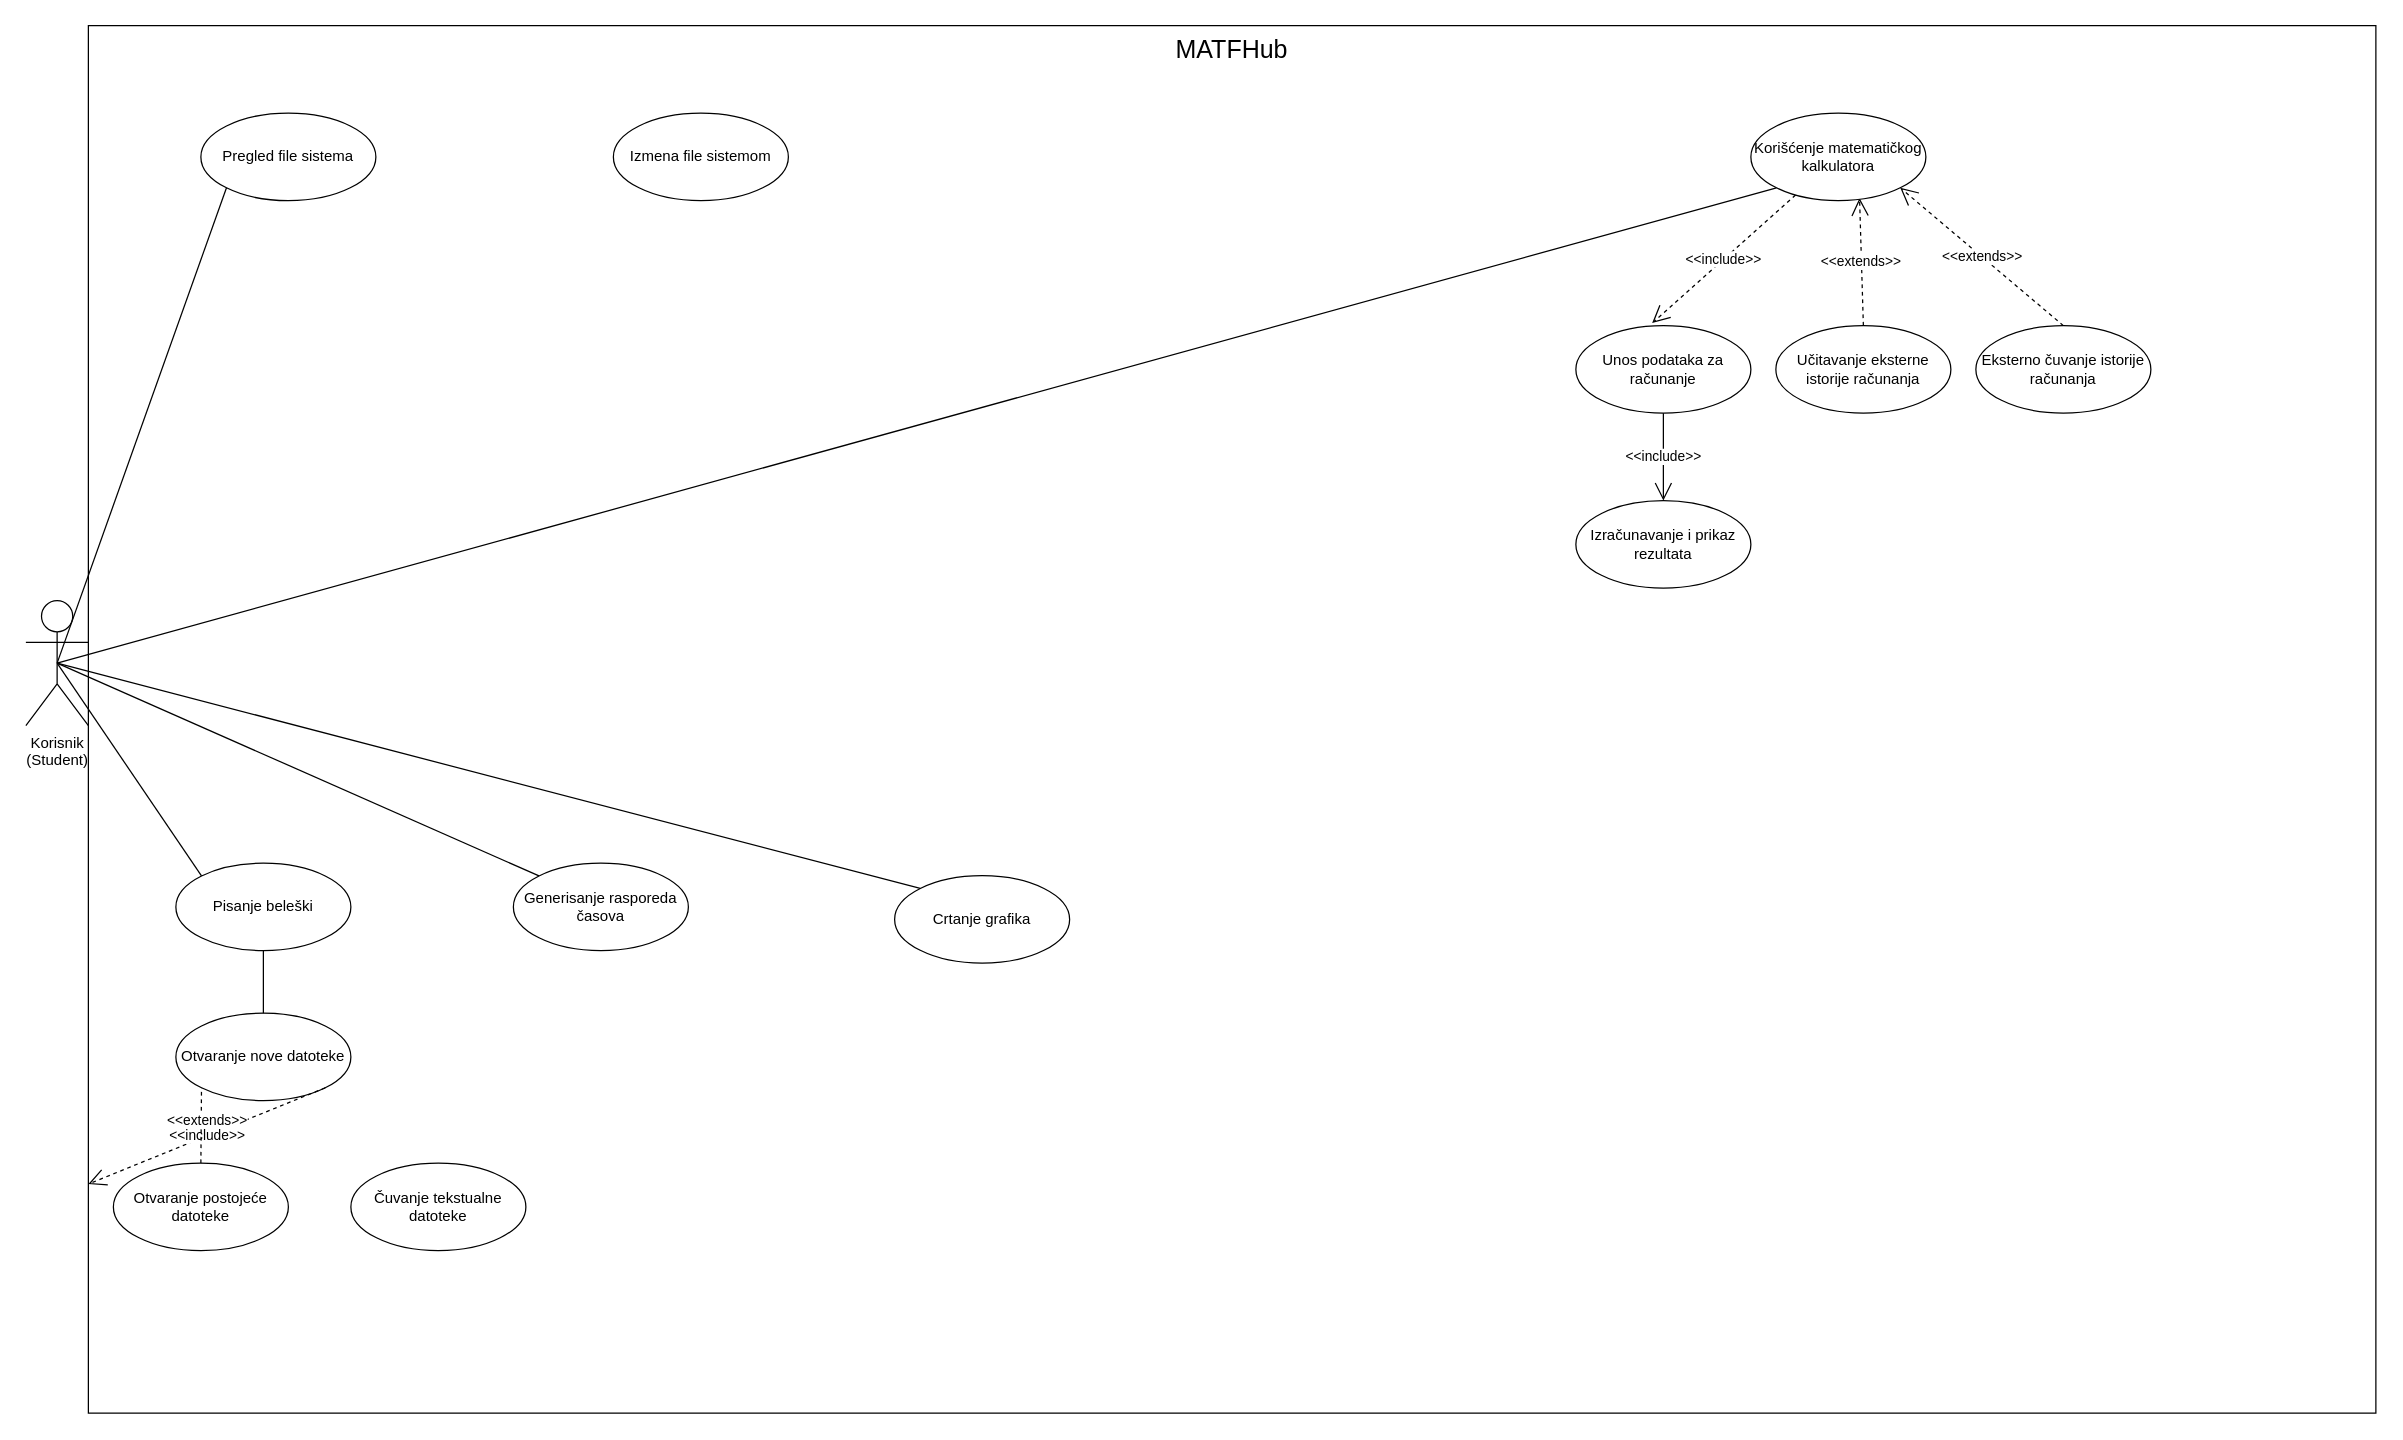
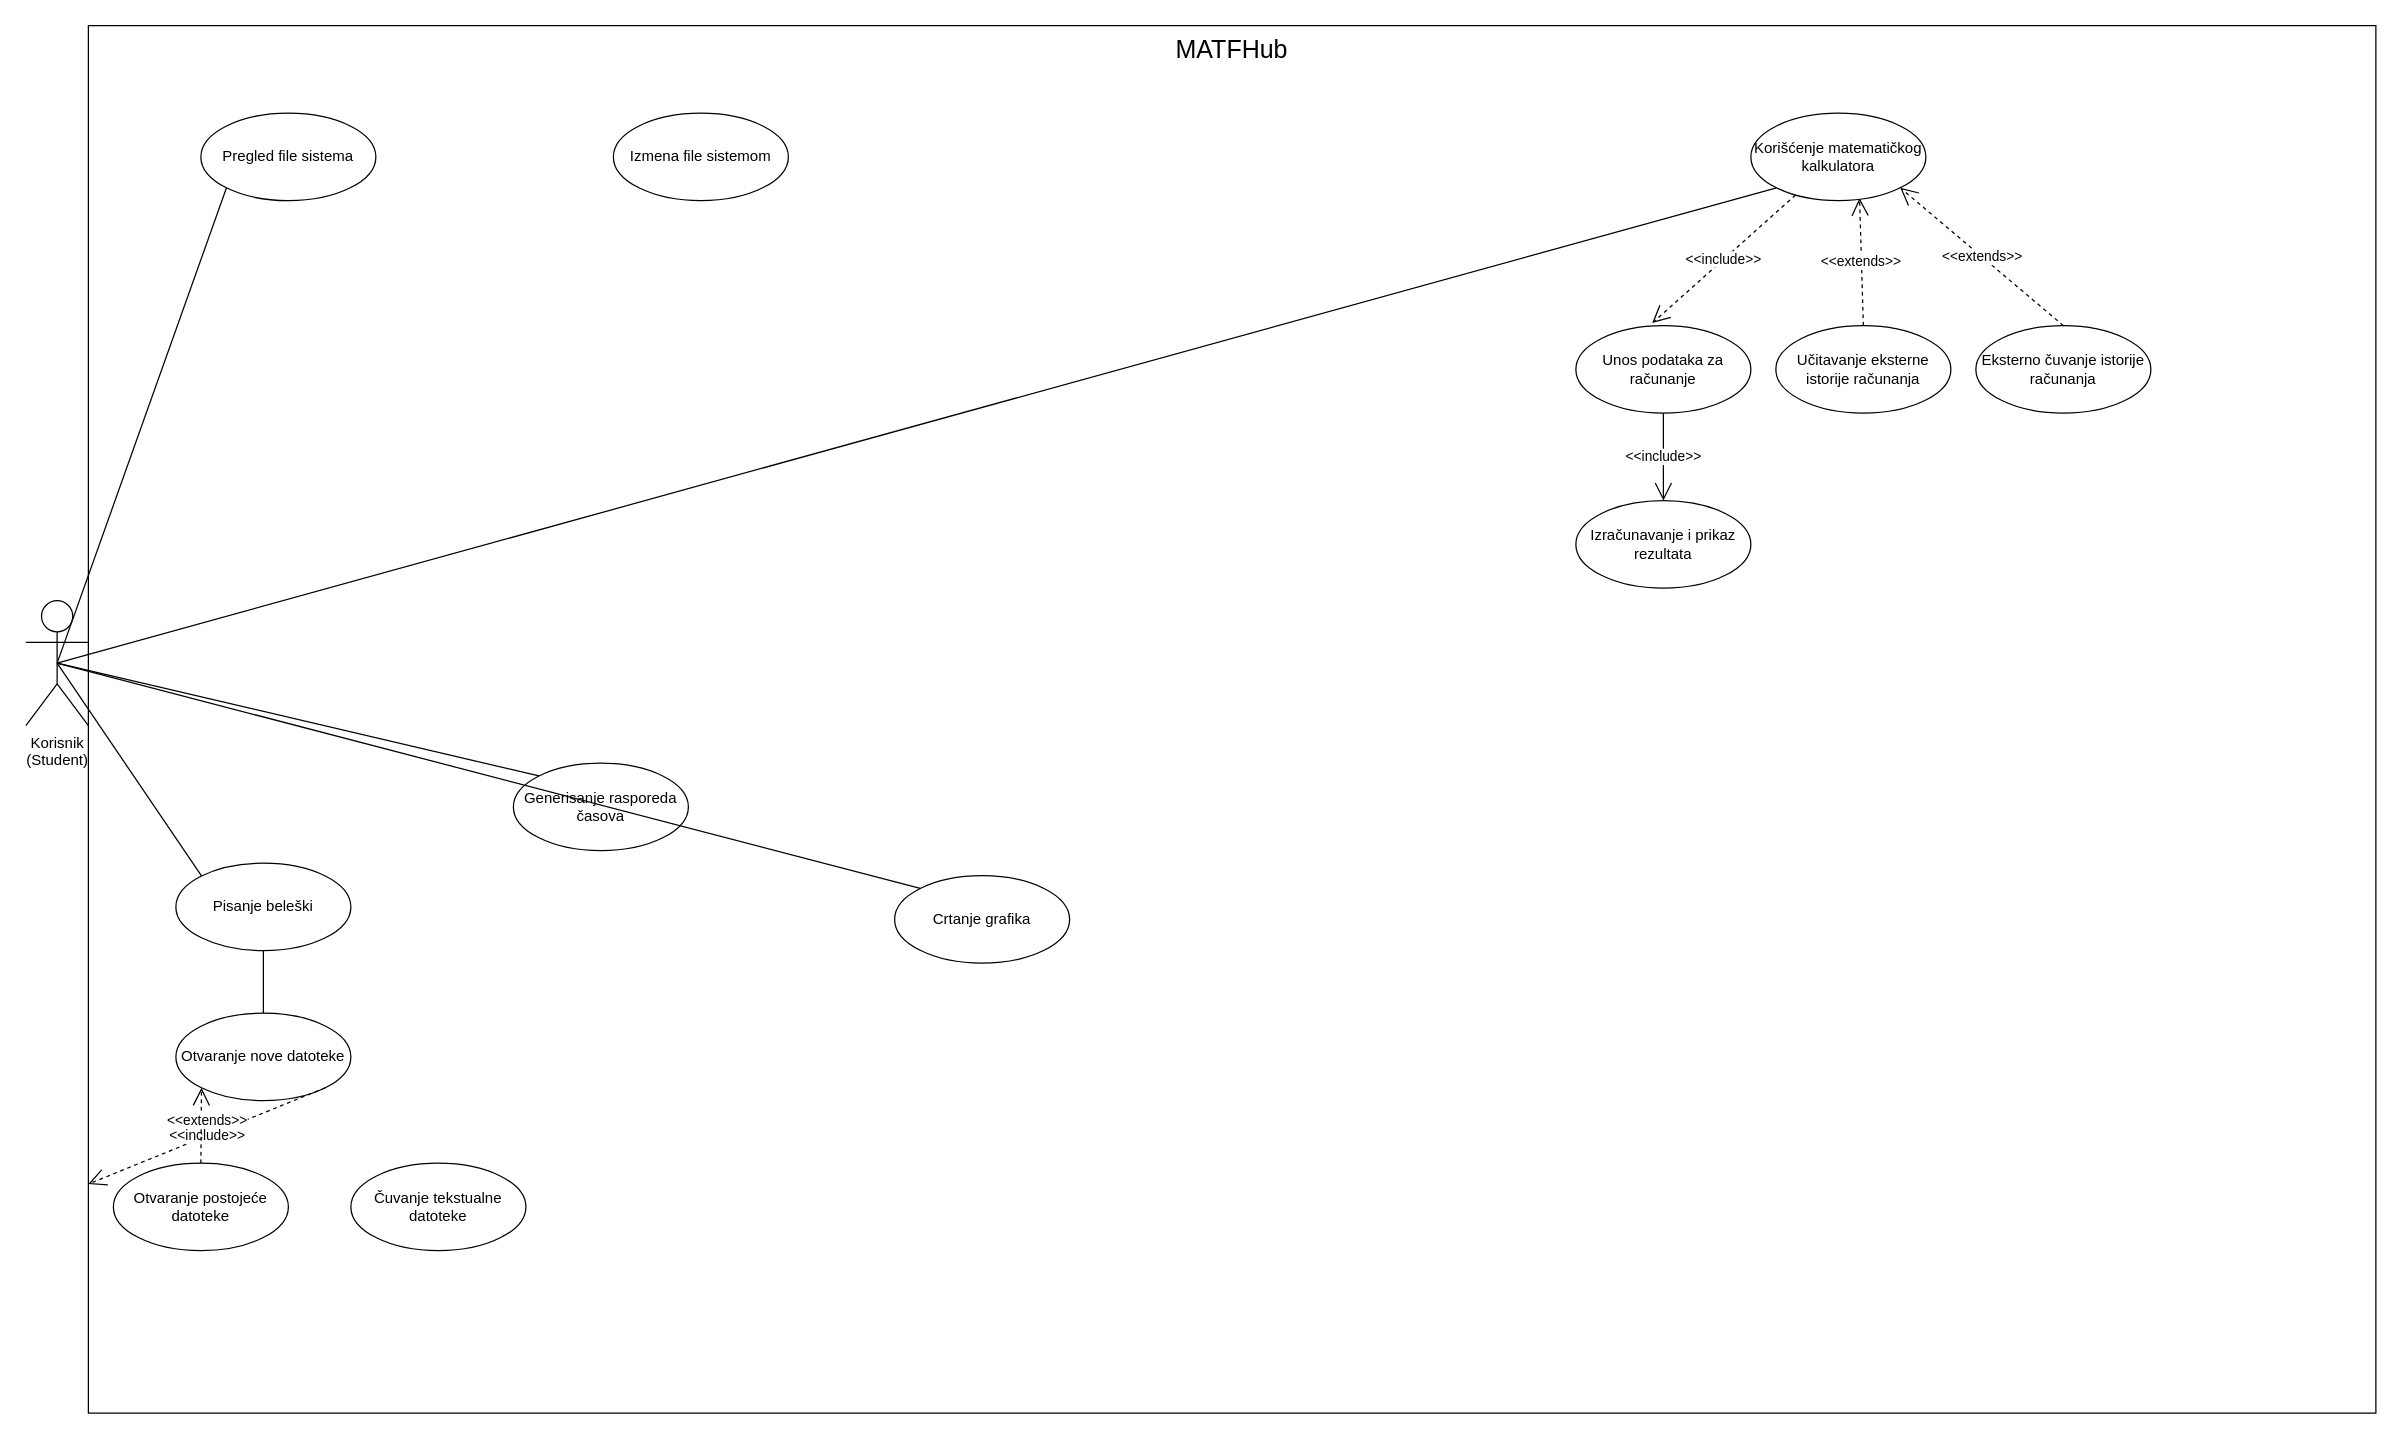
  <mxCell id="0" />
  <mxCell id="1" parent="0" />
  <mxCell id="2" value="&lt;font style=&quot;font-size: 20px;&quot;&gt;MATFHub&lt;/font&gt;" style="rounded=0;whiteSpace=wrap;html=1;horizontal=1;verticalAlign=top;" vertex="1" parent="1"><mxGeometry x="70" y="20" width="1830" height="1110" as="geometry" /></mxCell>
  <mxCell id="3" value="Korisnik&lt;br&gt;(Student)" style="shape=umlActor;verticalLabelPosition=bottom;verticalAlign=top;html=1;outlineConnect=0;" vertex="1" parent="1"><mxGeometry x="20" y="480" width="50" height="100" as="geometry" /></mxCell>
  <mxCell id="4" value="" style="endArrow=none;html=1;rounded=0;entryX=0;entryY=1;entryDx=0;entryDy=0;exitX=0.5;exitY=0.5;exitDx=0;exitDy=0;exitPerimeter=0;" edge="1" parent="1" source="3" target="18"><mxGeometry width="50" height="50" relative="1" as="geometry"><mxPoint x="140" y="498.69" as="sourcePoint" /><mxPoint x="207.574" y="248.284" as="targetPoint" /><Array as="points" /></mxGeometry></mxCell>
  <mxCell id="5" value="Eksterno čuvanje istorije računanja" style="ellipse;whiteSpace=wrap;html=1;" vertex="1" parent="1"><mxGeometry x="1580" y="260" width="140" height="70" as="geometry" /></mxCell>
  <mxCell id="6" value="&amp;lt;&amp;lt;extends&amp;gt;&amp;gt;" style="endArrow=open;endSize=12;dashed=1;html=1;rounded=0;entryX=1;entryY=1;entryDx=0;entryDy=0;exitX=0.5;exitY=0;exitDx=0;exitDy=0;" edge="1" parent="1" source="5" target="22"><mxGeometry width="160" relative="1" as="geometry"><mxPoint x="1300" y="650" as="sourcePoint" /><mxPoint x="1460" y="220" as="targetPoint" /><Array as="points" /></mxGeometry></mxCell>
  <mxCell id="7" value="&amp;lt;&amp;lt;extends&amp;gt;&amp;gt;" style="endArrow=open;endSize=12;dashed=1;html=1;rounded=0;entryX=0.621;entryY=0.971;entryDx=0;entryDy=0;entryPerimeter=0;exitX=0.5;exitY=0;exitDx=0;exitDy=0;" edge="1" parent="1" target="22" source="8"><mxGeometry width="160" relative="1" as="geometry"><mxPoint x="1482" y="380" as="sourcePoint" /><mxPoint x="1442.426" y="248.284" as="targetPoint" /><Array as="points" /></mxGeometry></mxCell>
  <mxCell id="8" value="Učitavanje eksterne istorije računanja" style="ellipse;whiteSpace=wrap;html=1;" vertex="1" parent="1"><mxGeometry x="1420" y="260" width="140" height="70" as="geometry" /></mxCell>
  <mxCell id="9" value="Izračunavanje i prikaz rezultata" style="ellipse;whiteSpace=wrap;html=1;" vertex="1" parent="1"><mxGeometry x="1260" y="400" width="140" height="70" as="geometry" /></mxCell>
  <mxCell id="10" value="Unos podataka za računanje" style="ellipse;whiteSpace=wrap;html=1;" vertex="1" parent="1"><mxGeometry x="1260" y="260" width="140" height="70" as="geometry" /></mxCell>
  <mxCell id="11" value="&amp;lt;&amp;lt;include&amp;gt;&amp;gt;" style="endArrow=open;endSize=12;dashed=0;html=1;rounded=0;exitX=0.5;exitY=1;exitDx=0;exitDy=0;entryX=0.5;entryY=0;entryDx=0;entryDy=0;" edge="1" parent="1" source="10" target="9"><mxGeometry width="160" relative="1" as="geometry"><mxPoint x="1358.04" y="460" as="sourcePoint" /><mxPoint x="1420.146" y="600.797" as="targetPoint" /></mxGeometry></mxCell>
  <mxCell id="12" value="&amp;lt;&amp;lt;include&amp;gt;&amp;gt;" style="endArrow=open;endSize=12;dashed=1;html=1;rounded=0;entryX=0.436;entryY=-0.029;entryDx=0;entryDy=0;entryPerimeter=0;" edge="1" parent="1" source="22" target="10"><mxGeometry width="160" relative="1" as="geometry"><mxPoint x="1421" y="256" as="sourcePoint" /><mxPoint x="1297" y="410" as="targetPoint" /></mxGeometry></mxCell>
  <mxCell id="13" value="" style="endArrow=none;html=1;rounded=0;exitX=0.5;exitY=0.5;exitDx=0;exitDy=0;exitPerimeter=0;entryX=0;entryY=0;entryDx=0;entryDy=0;" edge="1" parent="1" source="3" target="17"><mxGeometry width="50" height="50" relative="1" as="geometry"><mxPoint x="250" y="410" as="sourcePoint" /><mxPoint x="367.574" y="248.284" as="targetPoint" /></mxGeometry></mxCell>
  <mxCell id="14" value="" style="endArrow=none;html=1;rounded=0;exitX=0.5;exitY=0.5;exitDx=0;exitDy=0;exitPerimeter=0;entryX=0;entryY=1;entryDx=0;entryDy=0;" edge="1" parent="1" source="3" target="22"><mxGeometry width="50" height="50" relative="1" as="geometry"><mxPoint x="340" y="560" as="sourcePoint" /><mxPoint x="1340" y="220" as="targetPoint" /></mxGeometry></mxCell>
  <mxCell id="15" value="Izmena file sistemom" style="ellipse;whiteSpace=wrap;html=1;" vertex="1" parent="1"><mxGeometry x="490" y="90" width="140" height="70" as="geometry" /></mxCell>
  <mxCell id="16" value="Pisanje beleški" style="ellipse;whiteSpace=wrap;html=1;" vertex="1" parent="1"><mxGeometry x="140" y="690" width="140" height="70" as="geometry" /></mxCell>
- <mxCell id="17" value="Generisanje rasporeda časova" style="ellipse;whiteSpace=wrap;html=1;" vertex="1" parent="1"><mxGeometry x="410" y="690" width="140" height="70" as="geometry" /></mxCell>
+ <mxCell id="17" value="Generisanje rasporeda časova" style="ellipse;whiteSpace=wrap;html=1;" vertex="1" parent="1"><mxGeometry x="410" y="610" width="140" height="70" as="geometry" /></mxCell>
  <mxCell id="18" value="Pregled file sistema" style="ellipse;whiteSpace=wrap;html=1;" vertex="1" parent="1"><mxGeometry x="160" y="90" width="140" height="70" as="geometry" /></mxCell>
  <mxCell id="19" value="" style="endArrow=none;html=1;rounded=0;exitX=0.5;exitY=0.5;exitDx=0;exitDy=0;exitPerimeter=0;entryX=0;entryY=0;entryDx=0;entryDy=0;" edge="1" parent="1" source="3" target="16"><mxGeometry width="50" height="50" relative="1" as="geometry"><mxPoint x="1050" y="670" as="sourcePoint" /><mxPoint x="1100" y="620" as="targetPoint" /></mxGeometry></mxCell>
  <mxCell id="20" value="Crtanje grafika" style="ellipse;whiteSpace=wrap;html=1;" vertex="1" parent="1"><mxGeometry x="715" y="700" width="140" height="70" as="geometry" /></mxCell>
  <mxCell id="21" value="" style="endArrow=none;html=1;rounded=0;exitX=0.5;exitY=0.5;exitDx=0;exitDy=0;exitPerimeter=0;entryX=0;entryY=0;entryDx=0;entryDy=0;" edge="1" parent="1" source="3" target="20"><mxGeometry width="50" height="50" relative="1" as="geometry"><mxPoint x="1050" y="670" as="sourcePoint" /><mxPoint x="1100" y="620" as="targetPoint" /></mxGeometry></mxCell>
  <mxCell id="22" value="Korišćenje matematičkog kalkulatora" style="ellipse;whiteSpace=wrap;html=1;" vertex="1" parent="1"><mxGeometry x="1400" y="90" width="140" height="70" as="geometry" /></mxCell>
  <mxCell id="23" value="Otvaranje nove datoteke" style="ellipse;whiteSpace=wrap;html=1;" vertex="1" parent="1"><mxGeometry x="140" y="810" width="140" height="70" as="geometry" /></mxCell>
  <mxCell id="24" value="Otvaranje postojeće datoteke" style="ellipse;whiteSpace=wrap;html=1;" vertex="1" parent="1"><mxGeometry x="90" y="930" width="140" height="70" as="geometry" /></mxCell>
  <mxCell id="25" value="&amp;lt;&amp;lt;include&amp;gt;&amp;gt;" style="endArrow=open;endSize=12;dashed=1;html=1;rounded=0;exitX=1;exitY=1;exitDx=0;exitDy=0;" edge="1" parent="1" source="23" target="2"><mxGeometry width="160" relative="1" as="geometry"><mxPoint x="715" y="860" as="sourcePoint" /><mxPoint x="610" y="1000" as="targetPoint" /></mxGeometry></mxCell>
  <mxCell id="26" value="" style="endArrow=none;html=1;rounded=0;exitX=0.5;exitY=0;exitDx=0;exitDy=0;entryX=0.5;entryY=1;entryDx=0;entryDy=0;" edge="1" parent="1" source="23" target="16"><mxGeometry width="50" height="50" relative="1" as="geometry"><mxPoint x="320" y="830" as="sourcePoint" /><mxPoint x="370" y="780" as="targetPoint" /></mxGeometry></mxCell>
- <mxCell id="27" value="&amp;lt;&amp;lt;extends&amp;gt;&amp;gt;" style="endArrow=none;endSize=12;dashed=1;html=1;rounded=0;entryX=0;entryY=1;entryDx=0;entryDy=0;exitX=0.5;exitY=0;exitDx=0;exitDy=0;" edge="1" parent="1" source="24" target="23"><mxGeometry x="0.138" y="-5" width="160" relative="1" as="geometry"><mxPoint x="361" y="890.25" as="sourcePoint" /><mxPoint x="350" y="950.25" as="targetPoint" /><Array as="points" /><mxPoint as="offset" /></mxGeometry></mxCell>
+ <mxCell id="27" value="&amp;lt;&amp;lt;extends&amp;gt;&amp;gt;" style="endArrow=open;endSize=12;dashed=1;html=1;rounded=0;entryX=0;entryY=1;entryDx=0;entryDy=0;exitX=0.5;exitY=0;exitDx=0;exitDy=0;" edge="1" parent="1" source="24" target="23"><mxGeometry x="0.138" y="-5" width="160" relative="1" as="geometry"><mxPoint x="361" y="890.25" as="sourcePoint" /><mxPoint x="350" y="950.25" as="targetPoint" /><Array as="points" /><mxPoint as="offset" /></mxGeometry></mxCell>
  <mxCell id="28" value="Čuvanje tekstualne datoteke" style="ellipse;whiteSpace=wrap;html=1;" vertex="1" parent="1"><mxGeometry x="280" y="930" width="140" height="70" as="geometry" /></mxCell>
